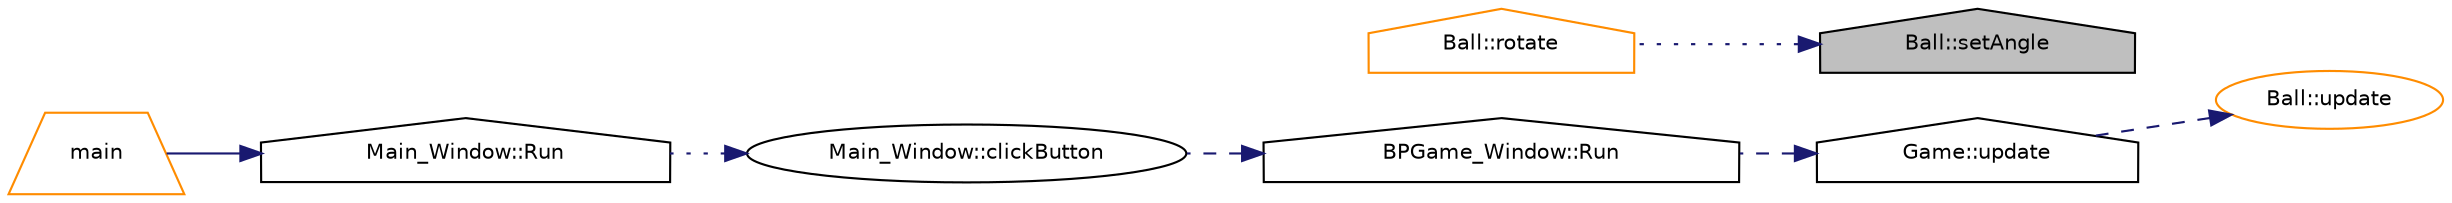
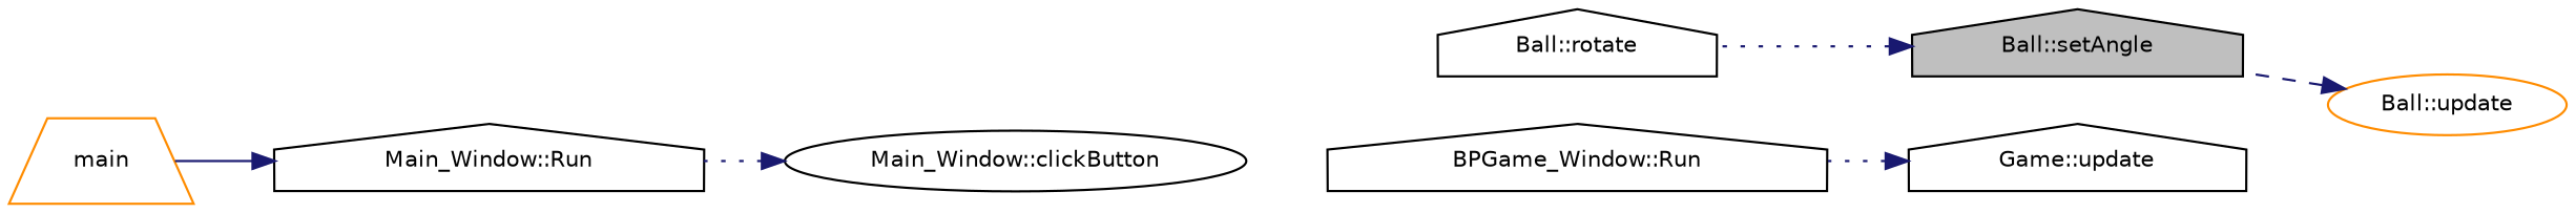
  digraph {
    rankdir=RL
    node [color=black fillcolor=white fontname=Helvetica fontsize=10 shape=house style=filled]
    edge [color=midnightblue dir=back fontname=Helvetica fontsize=10 labelfontname=Helvetica labelfontsize=10 style=dotted]
    n1 [fillcolor=grey75 fontcolor=black height=0.2 label="Ball::setAngle" width=0.4]
-   n2 [color=darkorange height=0.2 label="Ball::rotate" width=0.4]
+   n2 [height=0.2 label="Ball::rotate" width=0.4]
    n3 [color=darkorange height=0.2 label="Ball::update" shape=ellipse width=0.4]
    n4 [height=0.2 label="Game::update" width=0.4]
    n5 [height=0.2 label="BPGame_Window::Run" width=0.4]
    n6 [height=0.2 label="Main_Window::clickButton" shape=ellipse width=0.4]
    n7 [height=0.2 label="Main_Window::Run" width=0.4]
    n8 [color=darkorange height=0.2 label=main shape=trapezium width=0.4]
    n1 -> n2
-   n3 -> n4 [style=dashed]
-   n4 -> n5 [style=dashed]
-   n5 -> n6 [style=dashed]
+   n3 -> n1 [style=dashed]
+   n4 -> n5
    n6 -> n7
    n7 -> n8 [style=solid]
  }
